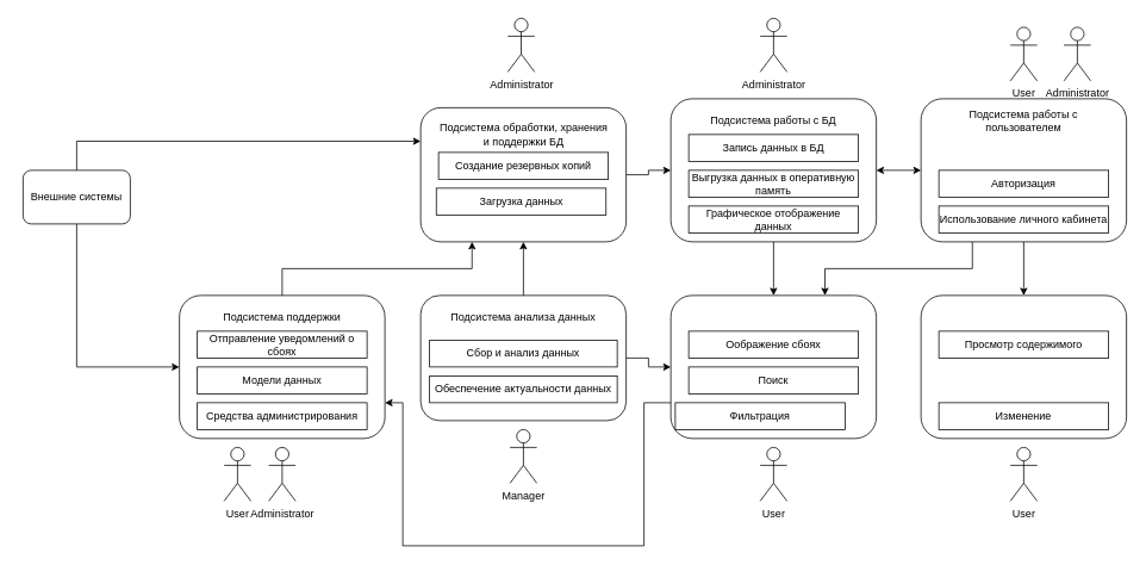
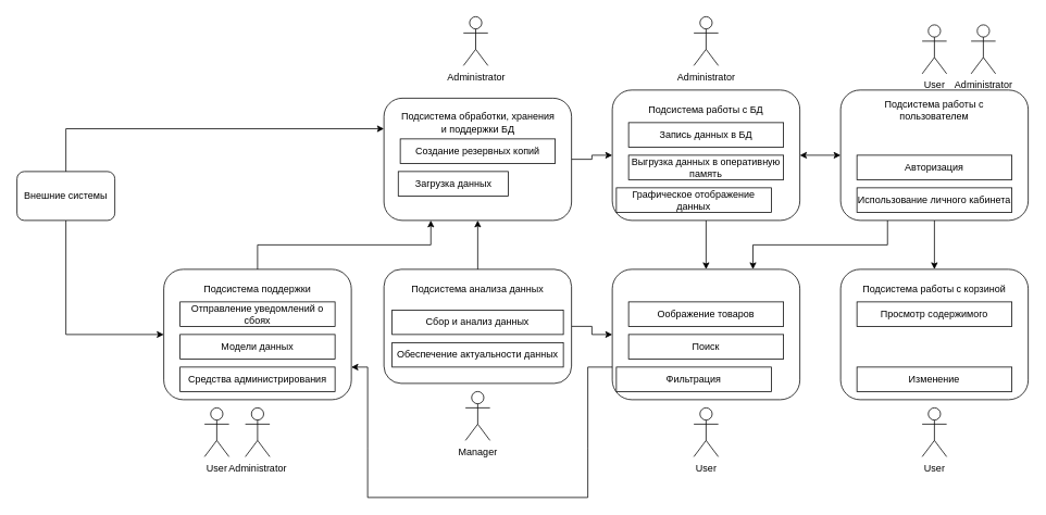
  <mxCell id="0" />
  <mxCell id="1" parent="0" />
  <mxCell id="2" style="edgeStyle=orthogonalEdgeStyle;rounded=0;orthogonalLoop=1;jettySize=auto;html=1;exitX=1;exitY=0.5;exitDx=0;exitDy=0;" edge="1" parent="1" source="3" target="14"><mxGeometry relative="1" as="geometry" /></mxCell>
  <mxCell id="3" value="" style="rounded=1;whiteSpace=wrap;html=1;" vertex="1" parent="1"><mxGeometry x="470" y="120" width="230" height="150" as="geometry" /></mxCell>
  <mxCell id="4" value="&lt;font style=&quot;vertical-align: inherit;&quot;&gt;&lt;font style=&quot;vertical-align: inherit;&quot;&gt;Подсистема обработки, хранения и поддержки БД&lt;/font&gt;&lt;/font&gt;" style="text;html=1;strokeColor=none;fillColor=none;align=center;verticalAlign=middle;whiteSpace=wrap;rounded=0;" vertex="1" parent="1"><mxGeometry x="487.5" y="130" width="195" height="40" as="geometry" /></mxCell>
  <mxCell id="5" value="&lt;font style=&quot;vertical-align: inherit;&quot;&gt;&lt;font style=&quot;vertical-align: inherit;&quot;&gt;Создание резервных копий&lt;/font&gt;&lt;/font&gt;" style="rounded=0;whiteSpace=wrap;html=1;" vertex="1" parent="1"><mxGeometry x="490" y="170" width="190" height="30" as="geometry" /></mxCell>
- <mxCell id="6" value="&lt;font style=&quot;vertical-align: inherit;&quot;&gt;&lt;font style=&quot;vertical-align: inherit;&quot;&gt;Загрузка данных&lt;/font&gt;&lt;/font&gt;" style="rounded=0;whiteSpace=wrap;html=1;" vertex="1" parent="1"><mxGeometry x="487.5" y="210" width="190" height="30" as="geometry" /></mxCell>
+ <mxCell id="6" value="&lt;font style=&quot;vertical-align: inherit;&quot;&gt;&lt;font style=&quot;vertical-align: inherit;&quot;&gt;Загрузка данных&lt;/font&gt;&lt;/font&gt;" style="rounded=0;whiteSpace=wrap;html=1;" vertex="1" parent="1"><mxGeometry x="487.5" y="210" width="135" height="30" as="geometry" /></mxCell>
  <mxCell id="7" style="edgeStyle=orthogonalEdgeStyle;rounded=0;orthogonalLoop=1;jettySize=auto;html=1;exitX=0.5;exitY=0;exitDx=0;exitDy=0;entryX=0.5;entryY=1;entryDx=0;entryDy=0;" edge="1" parent="1" source="9" target="3"><mxGeometry relative="1" as="geometry" /></mxCell>
  <mxCell id="8" style="edgeStyle=orthogonalEdgeStyle;rounded=0;orthogonalLoop=1;jettySize=auto;html=1;exitX=1;exitY=0.5;exitDx=0;exitDy=0;entryX=0;entryY=0.5;entryDx=0;entryDy=0;" edge="1" parent="1" source="9" target="19"><mxGeometry relative="1" as="geometry" /></mxCell>
  <mxCell id="9" value="" style="rounded=1;whiteSpace=wrap;html=1;" vertex="1" parent="1"><mxGeometry x="470" y="330" width="230" height="140" as="geometry" /></mxCell>
  <mxCell id="10" value="&lt;font style=&quot;vertical-align: inherit;&quot;&gt;&lt;font style=&quot;vertical-align: inherit;&quot;&gt;Подсистема анализа данных&lt;/font&gt;&lt;/font&gt;" style="text;html=1;strokeColor=none;fillColor=none;align=center;verticalAlign=middle;whiteSpace=wrap;rounded=0;" vertex="1" parent="1"><mxGeometry x="490" y="340" width="190" height="30" as="geometry" /></mxCell>
  <mxCell id="11" value="&lt;font style=&quot;vertical-align: inherit;&quot;&gt;&lt;font style=&quot;vertical-align: inherit;&quot;&gt;Сбор и анализ данных&lt;/font&gt;&lt;/font&gt;" style="rounded=0;whiteSpace=wrap;html=1;" vertex="1" parent="1"><mxGeometry x="480" y="380" width="210" height="30" as="geometry" /></mxCell>
  <mxCell id="12" value="&lt;font style=&quot;vertical-align: inherit;&quot;&gt;&lt;font style=&quot;vertical-align: inherit;&quot;&gt;Обеспечение актуальности данных&lt;/font&gt;&lt;/font&gt;" style="rounded=0;whiteSpace=wrap;html=1;" vertex="1" parent="1"><mxGeometry x="480" y="420" width="210" height="30" as="geometry" /></mxCell>
  <mxCell id="13" style="edgeStyle=orthogonalEdgeStyle;rounded=0;orthogonalLoop=1;jettySize=auto;html=1;exitX=0.5;exitY=1;exitDx=0;exitDy=0;entryX=0.5;entryY=0;entryDx=0;entryDy=0;" edge="1" parent="1" source="14" target="19"><mxGeometry relative="1" as="geometry" /></mxCell>
  <mxCell id="14" value="" style="rounded=1;whiteSpace=wrap;html=1;" vertex="1" parent="1"><mxGeometry x="750" y="110" width="230" height="160" as="geometry" /></mxCell>
  <mxCell id="15" value="&lt;font style=&quot;vertical-align: inherit;&quot;&gt;&lt;font style=&quot;vertical-align: inherit;&quot;&gt;Подсистема работы с БД&lt;/font&gt;&lt;/font&gt;" style="text;html=1;strokeColor=none;fillColor=none;align=center;verticalAlign=middle;whiteSpace=wrap;rounded=0;" vertex="1" parent="1"><mxGeometry x="760" y="120" width="210" height="30" as="geometry" /></mxCell>
  <mxCell id="16" value="&lt;font style=&quot;vertical-align: inherit;&quot;&gt;&lt;font style=&quot;vertical-align: inherit;&quot;&gt;Запись данных в БД&lt;/font&gt;&lt;/font&gt;" style="rounded=0;whiteSpace=wrap;html=1;" vertex="1" parent="1"><mxGeometry x="770" y="150" width="190" height="30" as="geometry" /></mxCell>
  <mxCell id="17" value="&lt;font style=&quot;vertical-align: inherit;&quot;&gt;&lt;font style=&quot;vertical-align: inherit;&quot;&gt;&lt;font style=&quot;vertical-align: inherit;&quot;&gt;&lt;font style=&quot;vertical-align: inherit;&quot;&gt;&lt;font style=&quot;vertical-align: inherit;&quot;&gt;&lt;font style=&quot;vertical-align: inherit;&quot;&gt;Выгрузка данных в оперативную память&lt;/font&gt;&lt;/font&gt;&lt;/font&gt;&lt;/font&gt;&lt;/font&gt;&lt;/font&gt;" style="rounded=0;whiteSpace=wrap;html=1;" vertex="1" parent="1"><mxGeometry x="770" y="190" width="190" height="30" as="geometry" /></mxCell>
- <mxCell id="18" value="&lt;font style=&quot;vertical-align: inherit;&quot;&gt;&lt;font style=&quot;vertical-align: inherit;&quot;&gt;Графическое отображение данных&lt;/font&gt;&lt;/font&gt;" style="rounded=0;whiteSpace=wrap;html=1;" vertex="1" parent="1"><mxGeometry x="770" y="230" width="190" height="30" as="geometry" /></mxCell>
+ <mxCell id="18" value="&lt;font style=&quot;vertical-align: inherit;&quot;&gt;&lt;font style=&quot;vertical-align: inherit;&quot;&gt;Графическое отображение данных&lt;/font&gt;&lt;/font&gt;" style="rounded=0;whiteSpace=wrap;html=1;" vertex="1" parent="1"><mxGeometry x="755" y="230" width="190" height="30" as="geometry" /></mxCell>
  <mxCell id="19" value="" style="rounded=1;whiteSpace=wrap;html=1;" vertex="1" parent="1"><mxGeometry x="750" y="330" width="230" height="160" as="geometry" /></mxCell>
- <mxCell id="20" value="&lt;font style=&quot;vertical-align: inherit;&quot;&gt;&lt;font style=&quot;vertical-align: inherit;&quot;&gt;Оображение сбоях&lt;/font&gt;&lt;/font&gt;" style="rounded=0;whiteSpace=wrap;html=1;" vertex="1" parent="1"><mxGeometry x="770" y="370" width="190" height="30" as="geometry" /></mxCell>
+ <mxCell id="20" value="&lt;font style=&quot;vertical-align: inherit;&quot;&gt;&lt;font style=&quot;vertical-align: inherit;&quot;&gt;Оображение товаров&lt;/font&gt;&lt;/font&gt;" style="rounded=0;whiteSpace=wrap;html=1;" vertex="1" parent="1"><mxGeometry x="770" y="370" width="190" height="30" as="geometry" /></mxCell>
  <mxCell id="21" value="&lt;font style=&quot;vertical-align: inherit;&quot;&gt;&lt;font style=&quot;vertical-align: inherit;&quot;&gt;Поиск&lt;/font&gt;&lt;/font&gt;" style="rounded=0;whiteSpace=wrap;html=1;" vertex="1" parent="1"><mxGeometry x="770" y="410" width="190" height="30" as="geometry" /></mxCell>
  <mxCell id="22" value="&lt;font style=&quot;vertical-align: inherit;&quot;&gt;&lt;font style=&quot;vertical-align: inherit;&quot;&gt;Фильтрация&lt;/font&gt;&lt;/font&gt;" style="rounded=0;whiteSpace=wrap;html=1;" vertex="1" parent="1"><mxGeometry x="755" y="450" width="190" height="30" as="geometry" /></mxCell>
  <mxCell id="23" style="edgeStyle=orthogonalEdgeStyle;rounded=0;orthogonalLoop=1;jettySize=auto;html=1;exitX=0.5;exitY=1;exitDx=0;exitDy=0;entryX=0.5;entryY=0;entryDx=0;entryDy=0;" edge="1" parent="1" source="25" target="29"><mxGeometry relative="1" as="geometry" /></mxCell>
  <mxCell id="24" style="edgeStyle=orthogonalEdgeStyle;rounded=0;orthogonalLoop=1;jettySize=auto;html=1;exitX=0.25;exitY=1;exitDx=0;exitDy=0;entryX=0.75;entryY=0;entryDx=0;entryDy=0;" edge="1" parent="1" source="25" target="19"><mxGeometry relative="1" as="geometry" /></mxCell>
  <mxCell id="25" value="" style="rounded=1;whiteSpace=wrap;html=1;" vertex="1" parent="1"><mxGeometry x="1030" y="110" width="230" height="160" as="geometry" /></mxCell>
  <mxCell id="26" value="Подсистема работы с пользователем" style="text;html=1;strokeColor=none;fillColor=none;align=center;verticalAlign=middle;whiteSpace=wrap;rounded=0;" vertex="1" parent="1"><mxGeometry x="1040" y="120" width="210" height="30" as="geometry" /></mxCell>
  <mxCell id="27" value="Авторизация" style="rounded=0;whiteSpace=wrap;html=1;" vertex="1" parent="1"><mxGeometry x="1050" y="190" width="190" height="30" as="geometry" /></mxCell>
  <mxCell id="28" value="Использование личного кабинета" style="rounded=0;whiteSpace=wrap;html=1;" vertex="1" parent="1"><mxGeometry x="1050" y="230" width="190" height="30" as="geometry" /></mxCell>
  <mxCell id="29" value="" style="rounded=1;whiteSpace=wrap;html=1;" vertex="1" parent="1"><mxGeometry x="1030" y="330" width="230" height="160" as="geometry" /></mxCell>
+ <mxCell id="30" value="Подсистема работы с корзиной" style="text;html=1;strokeColor=none;fillColor=none;align=center;verticalAlign=middle;whiteSpace=wrap;rounded=0;" vertex="1" parent="1"><mxGeometry x="1040" y="340" width="210" height="30" as="geometry" /></mxCell>
  <mxCell id="31" value="Просмотр содержимого" style="rounded=0;whiteSpace=wrap;html=1;" vertex="1" parent="1"><mxGeometry x="1050" y="370" width="190" height="30" as="geometry" /></mxCell>
  <mxCell id="32" value="Изменение" style="rounded=0;whiteSpace=wrap;html=1;" vertex="1" parent="1"><mxGeometry x="1050" y="450" width="190" height="30" as="geometry" /></mxCell>
  <mxCell id="33" style="edgeStyle=orthogonalEdgeStyle;rounded=0;orthogonalLoop=1;jettySize=auto;html=1;exitX=0.5;exitY=0;exitDx=0;exitDy=0;entryX=0.25;entryY=1;entryDx=0;entryDy=0;" edge="1" parent="1" source="34" target="3"><mxGeometry relative="1" as="geometry" /></mxCell>
  <mxCell id="34" value="" style="rounded=1;whiteSpace=wrap;html=1;" vertex="1" parent="1"><mxGeometry x="200" y="330" width="230" height="160" as="geometry" /></mxCell>
  <mxCell id="35" value="&lt;font style=&quot;vertical-align: inherit;&quot;&gt;&lt;font style=&quot;vertical-align: inherit;&quot;&gt;Подсистема поддержки&lt;/font&gt;&lt;/font&gt;" style="text;html=1;strokeColor=none;fillColor=none;align=center;verticalAlign=middle;whiteSpace=wrap;rounded=0;" vertex="1" parent="1"><mxGeometry x="210" y="340" width="210" height="30" as="geometry" /></mxCell>
  <mxCell id="36" value="Отправление уведомлений о сбоях" style="rounded=0;whiteSpace=wrap;html=1;" vertex="1" parent="1"><mxGeometry x="220" y="370" width="190" height="30" as="geometry" /></mxCell>
  <mxCell id="37" value="Модели данных" style="rounded=0;whiteSpace=wrap;html=1;" vertex="1" parent="1"><mxGeometry x="220" y="410" width="190" height="30" as="geometry" /></mxCell>
  <mxCell id="38" value="Средства администрирования" style="rounded=0;whiteSpace=wrap;html=1;" vertex="1" parent="1"><mxGeometry x="220" y="450" width="190" height="30" as="geometry" /></mxCell>
  <mxCell id="39" style="edgeStyle=orthogonalEdgeStyle;rounded=0;orthogonalLoop=1;jettySize=auto;html=1;exitX=0.5;exitY=1;exitDx=0;exitDy=0;entryX=0;entryY=0.5;entryDx=0;entryDy=0;" edge="1" parent="1" source="41" target="34"><mxGeometry relative="1" as="geometry" /></mxCell>
  <mxCell id="40" style="edgeStyle=orthogonalEdgeStyle;rounded=0;orthogonalLoop=1;jettySize=auto;html=1;exitX=0.5;exitY=0;exitDx=0;exitDy=0;entryX=0;entryY=0.25;entryDx=0;entryDy=0;" edge="1" parent="1" source="41" target="3"><mxGeometry relative="1" as="geometry" /></mxCell>
- <mxCell id="41" value="Внешние системы" style="rounded=1;whiteSpace=wrap;html=1;" vertex="1" parent="1"><mxGeometry x="25" y="190" width="120" height="60" as="geometry" /></mxCell>
+ <mxCell id="41" value="Внешние системы" style="rounded=1;whiteSpace=wrap;html=1;" vertex="1" parent="1"><mxGeometry x="20" y="210" width="120" height="60" as="geometry" /></mxCell>
  <mxCell id="42" value="User" style="shape=umlActor;verticalLabelPosition=bottom;verticalAlign=top;html=1;outlineConnect=0;" vertex="1" parent="1"><mxGeometry x="1130" y="30" width="30" height="60" as="geometry" /></mxCell>
  <mxCell id="43" value="User" style="shape=umlActor;verticalLabelPosition=bottom;verticalAlign=top;html=1;outlineConnect=0;" vertex="1" parent="1"><mxGeometry x="1130" y="500" width="30" height="60" as="geometry" /></mxCell>
  <mxCell id="44" value="User" style="shape=umlActor;verticalLabelPosition=bottom;verticalAlign=top;html=1;outlineConnect=0;" vertex="1" parent="1"><mxGeometry x="850" y="500" width="30" height="60" as="geometry" /></mxCell>
  <mxCell id="45" value="Manager" style="shape=umlActor;verticalLabelPosition=bottom;verticalAlign=top;html=1;outlineConnect=0;" vertex="1" parent="1"><mxGeometry x="570" y="480" width="30" height="60" as="geometry" /></mxCell>
  <mxCell id="46" value="Administrator" style="shape=umlActor;verticalLabelPosition=bottom;verticalAlign=top;html=1;outlineConnect=0;" vertex="1" parent="1"><mxGeometry x="567.5" y="20" width="30" height="60" as="geometry" /></mxCell>
  <mxCell id="47" value="Administrator" style="shape=umlActor;verticalLabelPosition=bottom;verticalAlign=top;html=1;outlineConnect=0;" vertex="1" parent="1"><mxGeometry x="850" y="20" width="30" height="60" as="geometry" /></mxCell>
  <mxCell id="48" value="Administrator" style="shape=umlActor;verticalLabelPosition=bottom;verticalAlign=top;html=1;outlineConnect=0;" vertex="1" parent="1"><mxGeometry x="300" y="500" width="30" height="60" as="geometry" /></mxCell>
  <mxCell id="49" value="" style="endArrow=classic;startArrow=classic;html=1;rounded=0;exitX=1;exitY=0.5;exitDx=0;exitDy=0;entryX=0;entryY=0.5;entryDx=0;entryDy=0;" edge="1" parent="1" source="14" target="25"><mxGeometry width="50" height="50" relative="1" as="geometry"><mxPoint x="1000" y="60" as="sourcePoint" /><mxPoint x="1050" y="10" as="targetPoint" /></mxGeometry></mxCell>
  <mxCell id="50" value="" style="endArrow=classic;html=1;rounded=0;exitX=0;exitY=0.75;exitDx=0;exitDy=0;entryX=1;entryY=0.75;entryDx=0;entryDy=0;" edge="1" parent="1" source="19" target="34"><mxGeometry width="50" height="50" relative="1" as="geometry"><mxPoint x="750" y="570" as="sourcePoint" /><mxPoint x="800" y="520" as="targetPoint" /><Array as="points"><mxPoint x="720" y="450" /><mxPoint x="720" y="550" /><mxPoint x="720" y="610" /><mxPoint x="450" y="610" /><mxPoint x="450" y="550" /><mxPoint x="450" y="450" /></Array></mxGeometry></mxCell>
  <mxCell id="51" value="Administrator" style="shape=umlActor;verticalLabelPosition=bottom;verticalAlign=top;html=1;outlineConnect=0;" vertex="1" parent="1"><mxGeometry x="1190" y="30" width="30" height="60" as="geometry" /></mxCell>
  <mxCell id="52" value="User" style="shape=umlActor;verticalLabelPosition=bottom;verticalAlign=top;html=1;outlineConnect=0;" vertex="1" parent="1"><mxGeometry x="250" y="500" width="30" height="60" as="geometry" /></mxCell>
